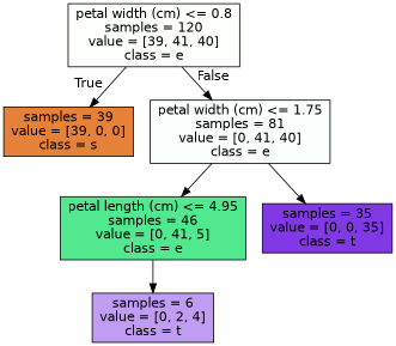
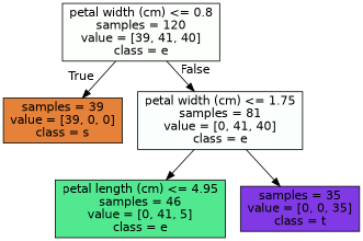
  digraph {
    node [color=black fontname=helvetica shape=box style=filled]
    edge [fontname=helvetica]
    n1 [fillcolor="#fdfffd" label="petal width (cm) <= 0.8\nsamples = 120\nvalue = [39, 41, 40]\nclass = e"]
    n2 [fillcolor="#e58139" label="samples = 39\nvalue = [39, 0, 0]\nclass = s"]
    n3 [fillcolor="#fafefc" label="petal width (cm) <= 1.75\nsamples = 81\nvalue = [0, 41, 40]\nclass = e"]
    n4 [fillcolor="#51e890" label="petal length (cm) <= 4.95\nsamples = 46\nvalue = [0, 41, 5]\nclass = e"]
    n5 [fillcolor="#8139e5" label="samples = 35\nvalue = [0, 0, 35]\nclass = t"]
-   n6 [fillcolor="#c09cf2" label="samples = 6\nvalue = [0, 2, 4]\nclass = t"]
    n1 -> n2 [headlabel=True labelangle=45 labeldistance=2.5]
    n1 -> n3 [headlabel=False labelangle=-45 labeldistance=2.5]
    n3 -> n4
    n3 -> n5
-   n4 -> n6
  }
